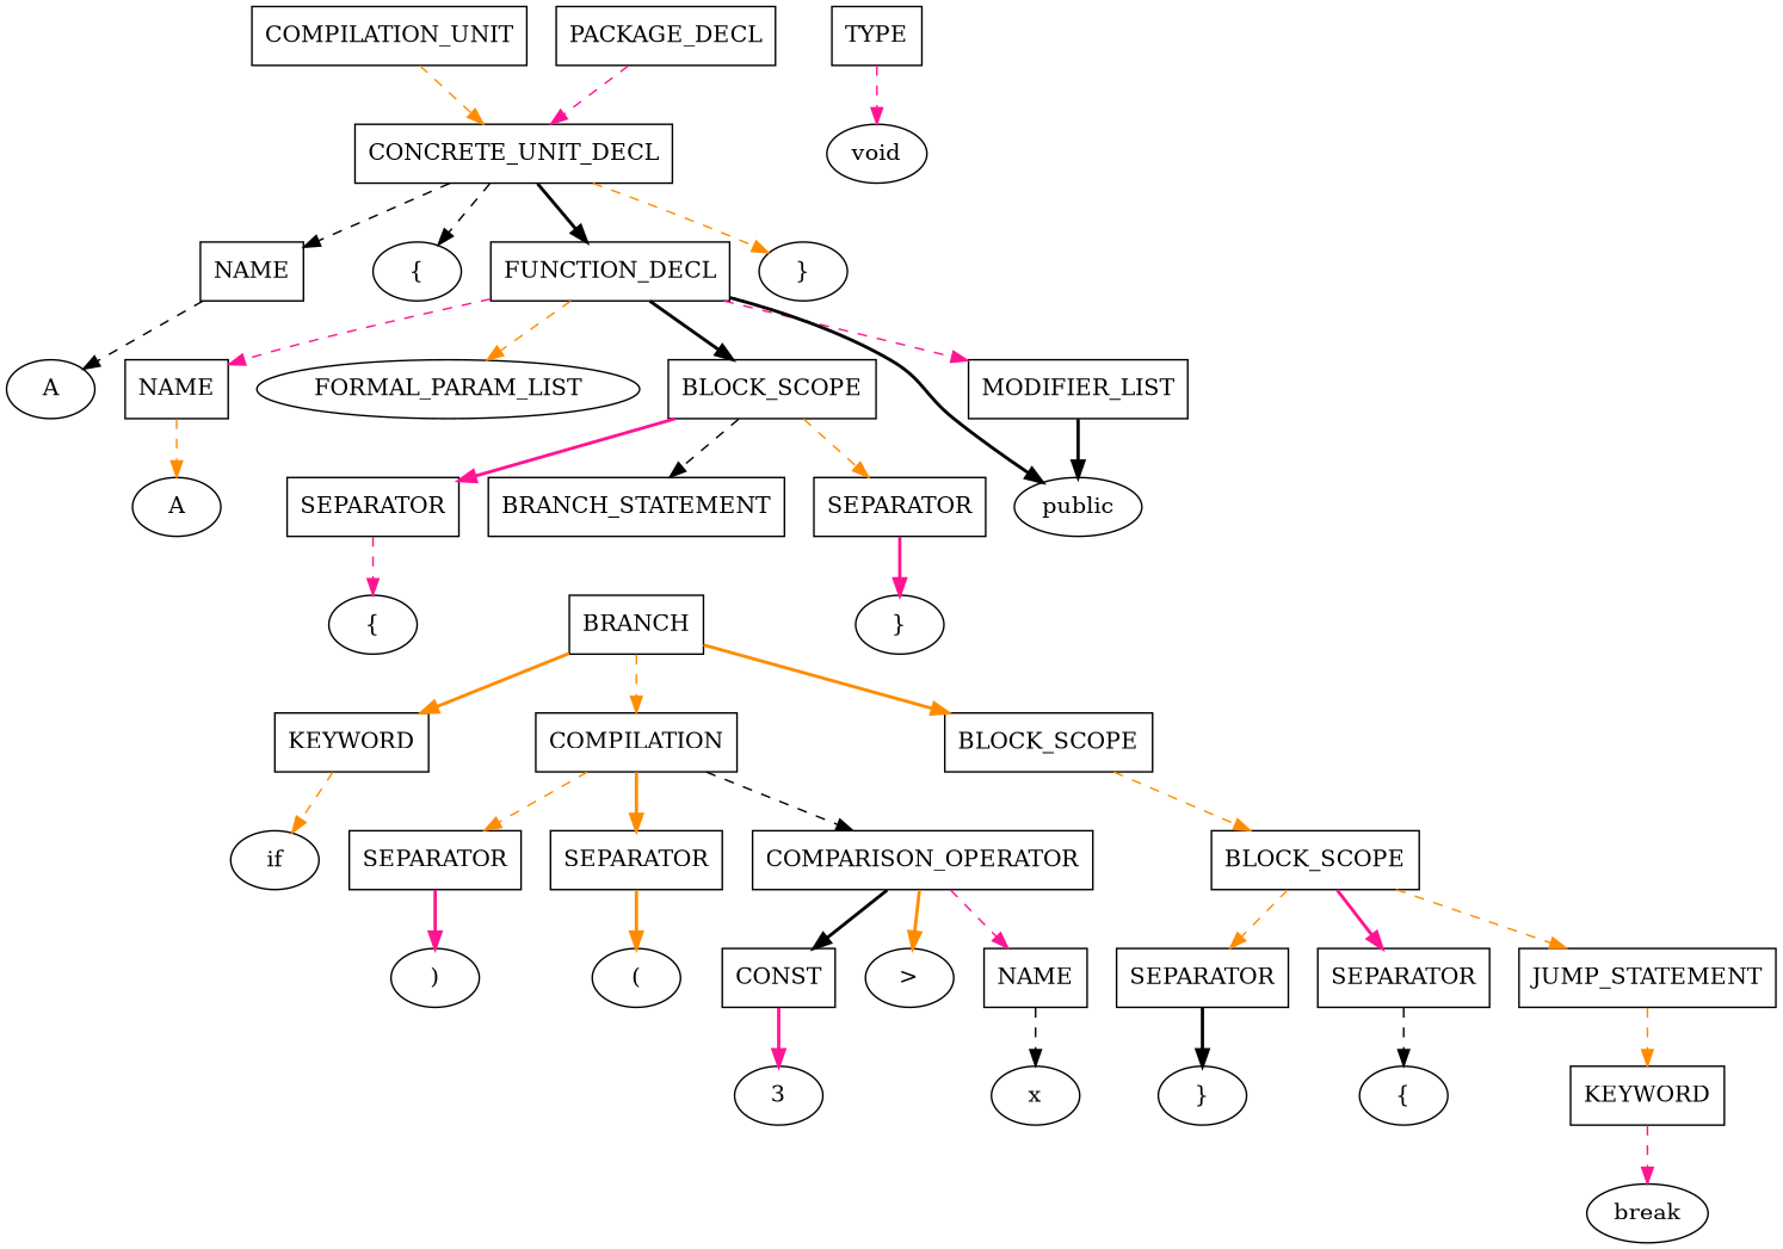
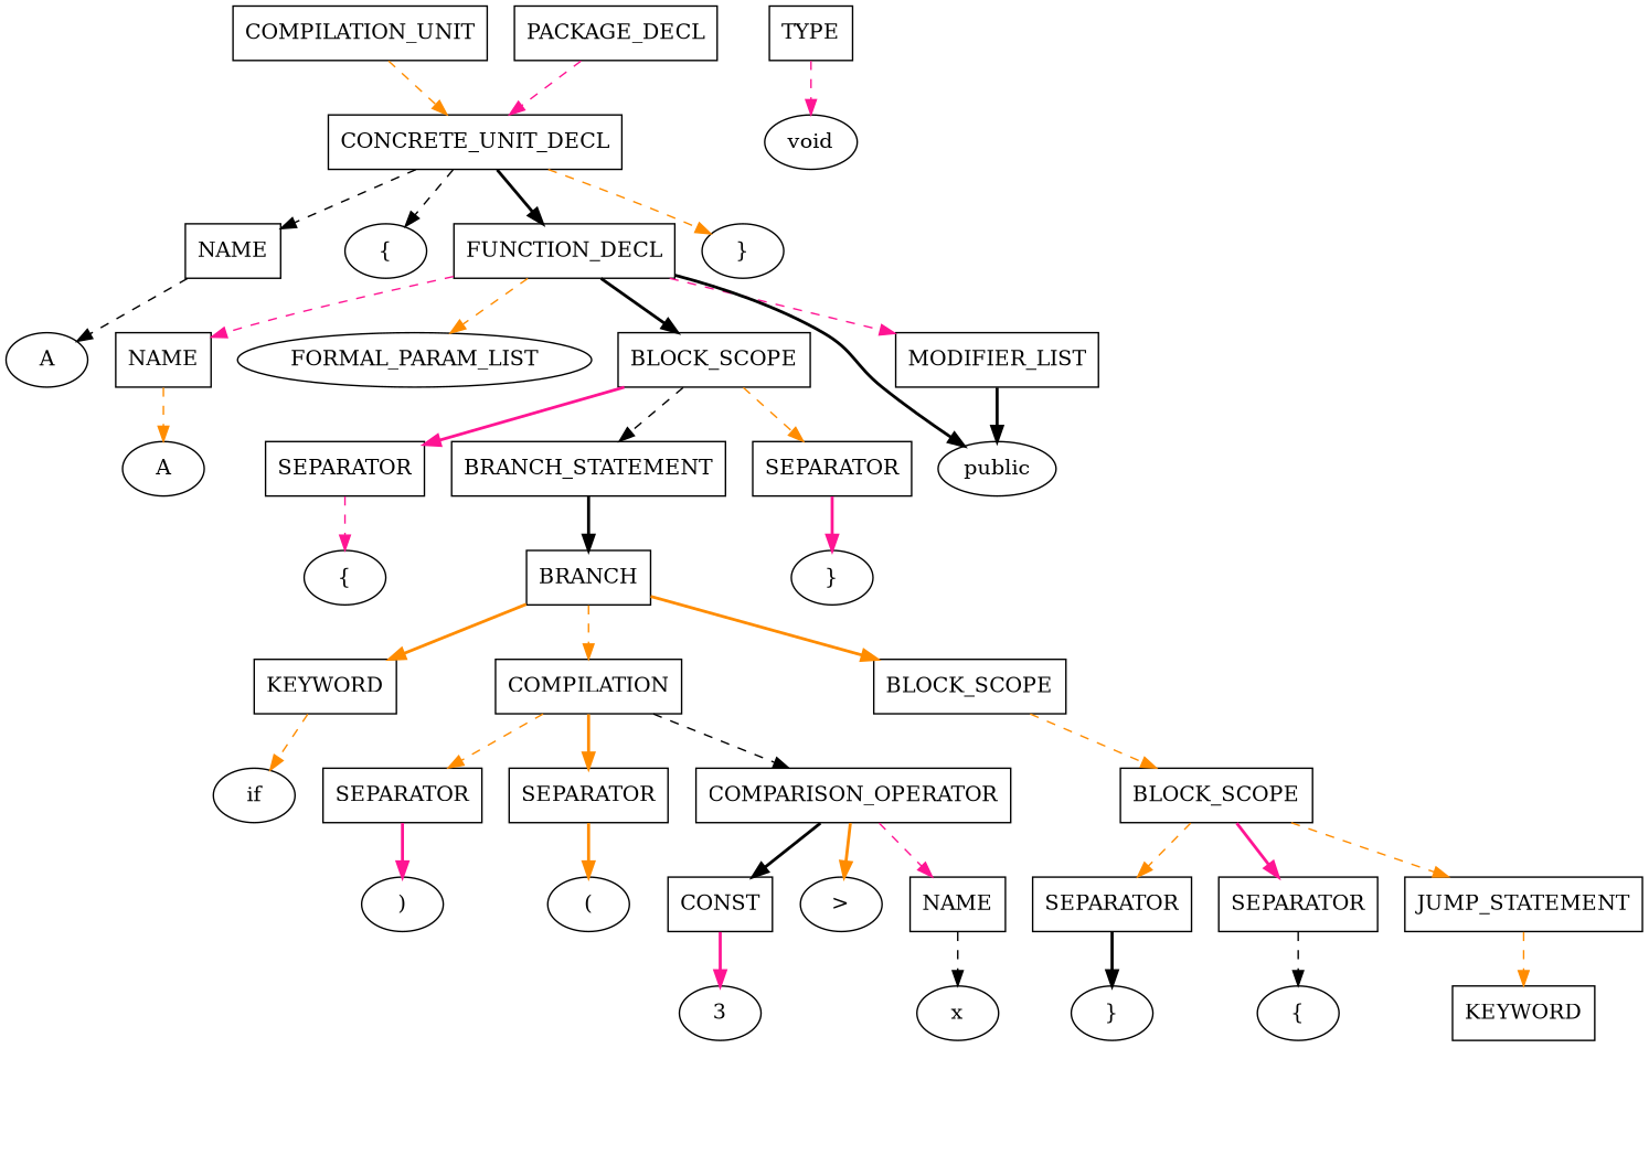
  digraph {
    splines=TRUE
    node [shape=rectangle]
    edge [color=darkorange style=dashed]
    n1 [label=COMPILATION_UNIT]
    n2 [label=CONCRETE_UNIT_DECL]
    n3 [label=PACKAGE_DECL]
    n4 [label=NAME]
    n5 [label="{" shape=ellipse]
    n6 [label=FUNCTION_DECL]
    n7 [label="}" shape=ellipse]
    n8 [label=A shape=ellipse]
    n9 [label=MODIFIER_LIST]
    n10 [label=NAME]
    n11 [label=FORMAL_PARAM_LIST shape=ellipse]
    n12 [label=BLOCK_SCOPE]
    n13 [label=public shape=ellipse]
    n14 [label=TYPE]
    n15 [label=void shape=ellipse]
    n16 [label=A shape=ellipse]
    n17 [label=SEPARATOR]
    n18 [label=BRANCH_STATEMENT]
    n19 [label=SEPARATOR]
    n20 [label="{" shape=ellipse]
    n21 [label=BRANCH]
    n22 [label="}" shape=ellipse]
    n23 [label=KEYWORD]
    n24 [label=COMPILATION]
    n25 [label=BLOCK_SCOPE]
    n26 [label=if shape=ellipse]
    n27 [label=SEPARATOR]
    n28 [label=COMPARISON_OPERATOR]
    n29 [label=SEPARATOR]
    n30 [label=BLOCK_SCOPE]
    n31 [label="(" shape=ellipse]
    n32 [label=">" shape=ellipse]
    n33 [label=NAME]
    n34 [label=CONST]
    n35 [label=")" shape=ellipse]
    n36 [label=x shape=ellipse]
    n37 [label=3 shape=ellipse]
    n38 [label=SEPARATOR]
    n39 [label=JUMP_STATEMENT]
    n40 [label=SEPARATOR]
    n41 [label="{" shape=ellipse]
    n42 [label=KEYWORD]
    n43 [label="}" shape=ellipse]
-   n44 [label=break shape=ellipse]
    n1 -> n2
    n2 -> n4 [color=black]
    n2 -> n5 [color=black]
    n2 -> n6 [color=black style=bold]
    n2 -> n7
    n3 -> n2 [color=deeppink]
    n4 -> n8 [color=black]
    n6 -> n9 [color=deeppink]
    n6 -> n10 [color=deeppink]
    n6 -> n11
    n6 -> n12 [color=black style=bold]
    n6 -> n13 [color=black style=bold]
    n9 -> n13 [color=black style=bold]
    n10 -> n16
    n12 -> n17 [color=deeppink style=bold]
    n12 -> n18 [color=black]
    n12 -> n19
    n14 -> n15 [color=deeppink]
    n17 -> n20 [color=deeppink]
+   n18 -> n21 [color=black style=bold]
    n19 -> n22 [color=deeppink style=bold]
    n21 -> n23 [style=bold]
    n21 -> n24
    n21 -> n25 [style=bold]
    n23 -> n26
    n24 -> n27 [style=bold]
    n24 -> n28 [color=black]
    n24 -> n29
    n25 -> n30
    n27 -> n31 [style=bold]
    n28 -> n32 [style=bold]
    n28 -> n33 [color=deeppink]
    n28 -> n34 [color=black style=bold]
    n29 -> n35 [color=deeppink style=bold]
    n30 -> n38 [color=deeppink style=bold]
    n30 -> n39
    n30 -> n40
    n33 -> n36 [color=black]
    n34 -> n37 [color=deeppink style=bold]
    n38 -> n41 [color=black]
    n39 -> n42
    n40 -> n43 [color=black style=bold]
-   n42 -> n44 [color=deeppink]
  }
